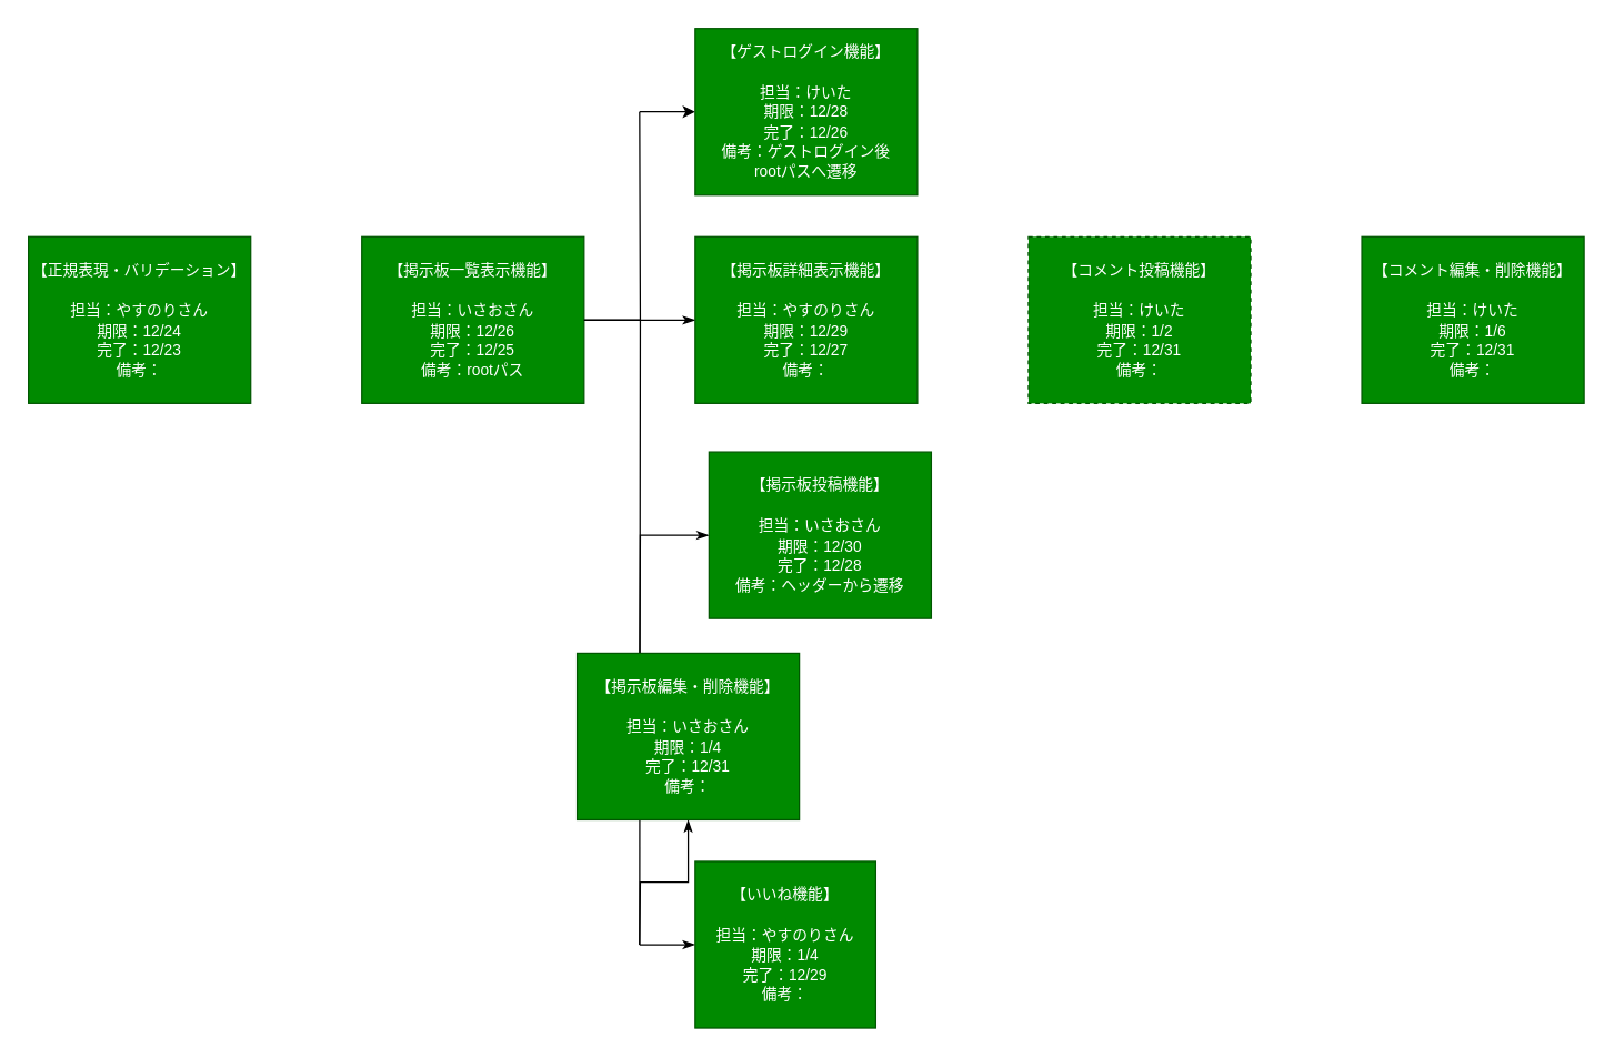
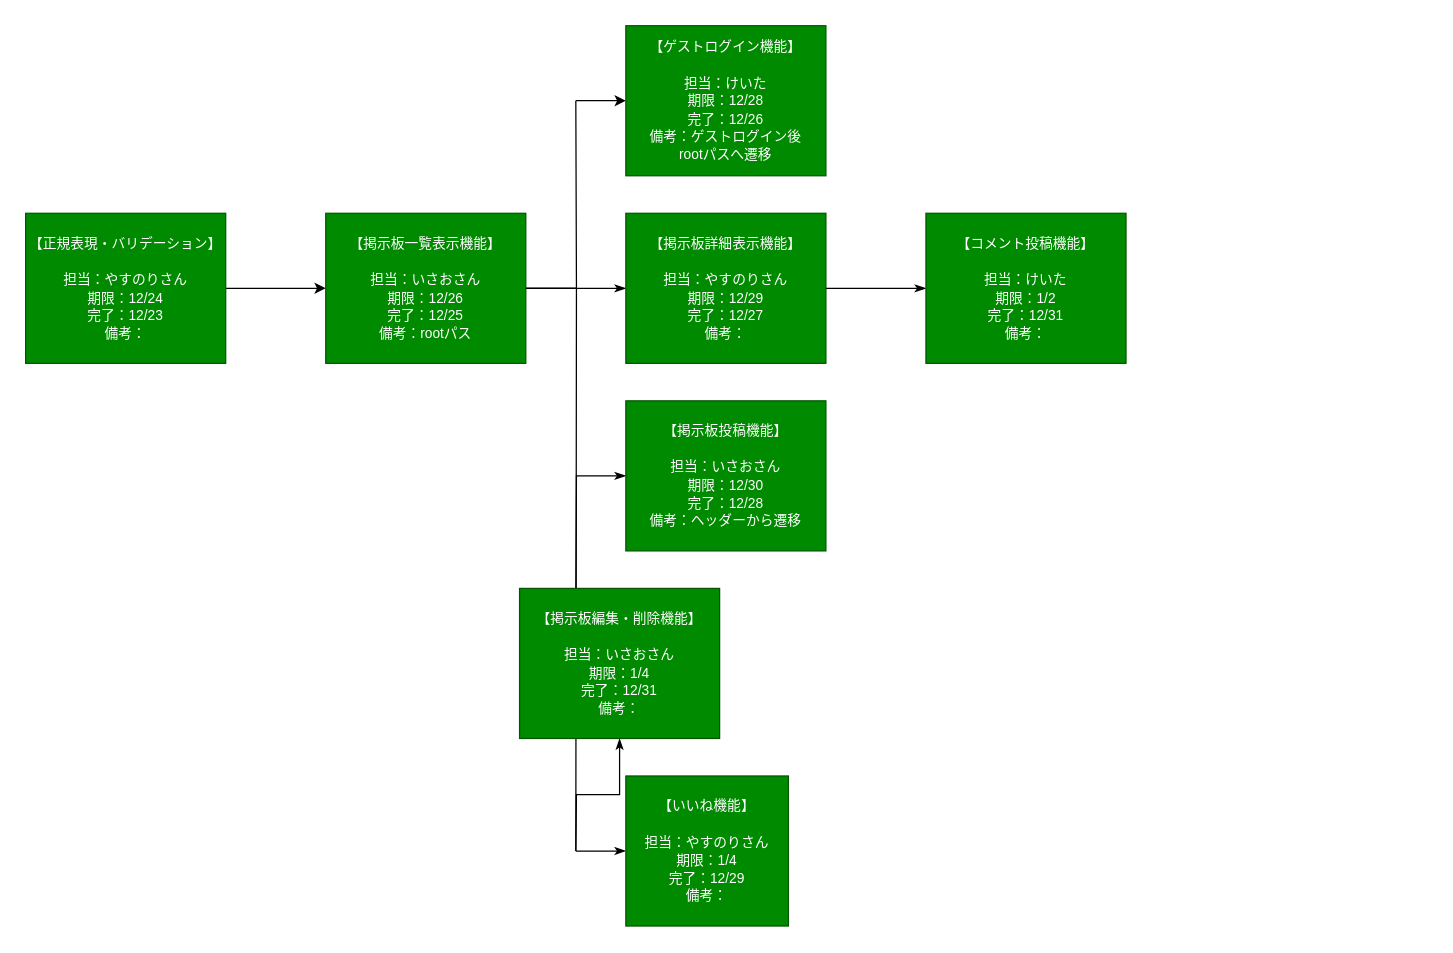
  <mxCell id="0" />
  <mxCell id="1" parent="0" />
+ <mxCell id="2" style="edgeStyle=orthogonalEdgeStyle;rounded=0;orthogonalLoop=1;jettySize=auto;html=1;exitX=1;exitY=0.5;exitDx=0;exitDy=0;entryX=0;entryY=0.5;entryDx=0;entryDy=0;" parent="1" source="3" target="6" edge="1"><mxGeometry relative="1" as="geometry" /></mxCell>
  <mxCell id="3" value="&lt;font style=&quot;font-size: 11px&quot;&gt;【正規表現・バリデーション】&lt;br&gt;&lt;br&gt;担当：やすのりさん&lt;br&gt;期限：12/24&lt;br&gt;完了：12/23&lt;br&gt;備考：&lt;br&gt;&lt;/font&gt;" style="whiteSpace=wrap;html=1;labelPosition=center;verticalLabelPosition=middle;align=center;verticalAlign=middle;labelBackgroundColor=none;fillColor=#008a00;strokeColor=#005700;fontColor=#ffffff;" parent="1" vertex="1"><mxGeometry x="20" y="170" width="160" height="120" as="geometry" /></mxCell>
  <mxCell id="4" style="edgeStyle=orthogonalEdgeStyle;rounded=0;orthogonalLoop=1;jettySize=auto;html=1;exitX=1;exitY=0.5;exitDx=0;exitDy=0;startArrow=none;startFill=0;endArrow=none;endFill=0;" parent="1" source="6" edge="1"><mxGeometry relative="1" as="geometry"><mxPoint x="460" y="80" as="targetPoint" /></mxGeometry></mxCell>
  <mxCell id="5" style="edgeStyle=orthogonalEdgeStyle;rounded=0;orthogonalLoop=1;jettySize=auto;html=1;startArrow=none;startFill=0;endArrow=none;endFill=0;" parent="1" source="6" edge="1"><mxGeometry relative="1" as="geometry"><mxPoint x="460" y="680" as="targetPoint" /></mxGeometry></mxCell>
  <mxCell id="6" value="&lt;font style=&quot;font-size: 11px&quot;&gt;【掲示板一覧表示機能】&lt;br&gt;&lt;br&gt;担当：いさおさん&lt;br&gt;期限：12/26&lt;br&gt;完了：12/25&lt;br&gt;備考：rootパス&lt;br&gt;&lt;/font&gt;" style="whiteSpace=wrap;html=1;labelPosition=center;verticalLabelPosition=middle;align=center;verticalAlign=middle;labelBackgroundColor=none;fillColor=#008a00;strokeColor=#005700;fontColor=#ffffff;" parent="1" vertex="1"><mxGeometry x="260" y="170" width="160" height="120" as="geometry" /></mxCell>
  <mxCell id="7" style="edgeStyle=orthogonalEdgeStyle;rounded=0;orthogonalLoop=1;jettySize=auto;html=1;startArrow=classic;startFill=1;endArrow=none;endFill=0;" parent="1" source="8" edge="1"><mxGeometry relative="1" as="geometry"><mxPoint x="460" y="80" as="targetPoint" /></mxGeometry></mxCell>
  <mxCell id="8" value="&lt;font style=&quot;font-size: 11px&quot;&gt;【ゲストログイン機能】&lt;br&gt;&lt;br&gt;担当：けいた&lt;br&gt;期限：12/28&lt;br&gt;完了：12/26&lt;br&gt;備考：ゲストログイン後&lt;br&gt;rootパスへ遷移&lt;br&gt;&lt;/font&gt;" style="whiteSpace=wrap;html=1;labelPosition=center;verticalLabelPosition=middle;align=center;verticalAlign=middle;labelBackgroundColor=none;fillColor=#008a00;strokeColor=#005700;fontColor=#ffffff;" parent="1" vertex="1"><mxGeometry x="500" y="20" width="160" height="120" as="geometry" /></mxCell>
  <mxCell id="9" style="edgeStyle=orthogonalEdgeStyle;rounded=0;orthogonalLoop=1;jettySize=auto;html=1;startArrow=classicThin;startFill=1;endArrow=none;endFill=0;" parent="1" source="10" edge="1"><mxGeometry relative="1" as="geometry"><mxPoint x="460" y="480" as="targetPoint" /></mxGeometry></mxCell>
- <mxCell id="10" value="&lt;font style=&quot;font-size: 11px&quot;&gt;【掲示板投稿機能】&lt;br&gt;&lt;br&gt;担当：いさおさん&lt;br&gt;期限：12/30&lt;br&gt;完了：12/28&lt;br&gt;備考：ヘッダーから遷移&lt;br&gt;&lt;/font&gt;" style="whiteSpace=wrap;html=1;labelPosition=center;verticalLabelPosition=middle;align=center;verticalAlign=middle;labelBackgroundColor=none;fillColor=#008a00;strokeColor=#005700;fontColor=#ffffff;" parent="1" vertex="1"><mxGeometry x="510" y="325" width="160" height="120" as="geometry" /></mxCell>
+ <mxCell id="10" value="&lt;font style=&quot;font-size: 11px&quot;&gt;【掲示板投稿機能】&lt;br&gt;&lt;br&gt;担当：いさおさん&lt;br&gt;期限：12/30&lt;br&gt;完了：12/28&lt;br&gt;備考：ヘッダーから遷移&lt;br&gt;&lt;/font&gt;" style="whiteSpace=wrap;html=1;labelPosition=center;verticalLabelPosition=middle;align=center;verticalAlign=middle;labelBackgroundColor=none;fillColor=#008a00;strokeColor=#005700;fontColor=#ffffff;" parent="1" vertex="1"><mxGeometry x="500" y="320" width="160" height="120" as="geometry" /></mxCell>
  <mxCell id="11" style="edgeStyle=orthogonalEdgeStyle;rounded=0;orthogonalLoop=1;jettySize=auto;html=1;exitX=0;exitY=0.5;exitDx=0;exitDy=0;startArrow=classicThin;startFill=1;endArrow=none;endFill=0;" parent="1" source="12" edge="1"><mxGeometry relative="1" as="geometry"><mxPoint x="420" y="230" as="targetPoint" /></mxGeometry></mxCell>
  <mxCell id="12" value="&lt;font style=&quot;font-size: 11px&quot;&gt;【掲示板詳細表示機能】&lt;br&gt;&lt;br&gt;担当：やすのりさん&lt;br&gt;期限：12/29&lt;br&gt;完了：12/27&lt;br&gt;備考：&lt;br&gt;&lt;/font&gt;" style="whiteSpace=wrap;html=1;labelPosition=center;verticalLabelPosition=middle;align=center;verticalAlign=middle;labelBackgroundColor=none;fillColor=#008a00;strokeColor=#005700;fontColor=#ffffff;" parent="1" vertex="1"><mxGeometry x="500" y="170" width="160" height="120" as="geometry" /></mxCell>
  <mxCell id="13" style="edgeStyle=orthogonalEdgeStyle;rounded=0;orthogonalLoop=1;jettySize=auto;html=1;startArrow=classicThin;startFill=1;endArrow=none;endFill=0;" parent="1" source="14" edge="1"><mxGeometry relative="1" as="geometry"><mxPoint x="460" y="680" as="targetPoint" /></mxGeometry></mxCell>
  <mxCell id="14" value="&lt;font style=&quot;font-size: 11px&quot;&gt;【掲示板編集・削除機能】&lt;br&gt;&lt;br&gt;担当：いさおさん&lt;br&gt;期限：1/4&lt;br&gt;完了：12/31&lt;br&gt;備考：&lt;br&gt;&lt;/font&gt;" style="whiteSpace=wrap;html=1;labelPosition=center;verticalLabelPosition=middle;align=center;verticalAlign=middle;labelBackgroundColor=none;fillColor=#008a00;strokeColor=#005700;fontColor=#ffffff;" parent="1" vertex="1"><mxGeometry x="415" y="470" width="160" height="120" as="geometry" /></mxCell>
- <mxCell id="16" value="&lt;font style=&quot;font-size: 11px&quot;&gt;【コメント投稿機能】&lt;br&gt;&lt;br&gt;担当：けいた&lt;br&gt;期限：1/2&lt;br&gt;完了：12/31&lt;br&gt;備考：&lt;br&gt;&lt;/font&gt;" style="whiteSpace=wrap;html=1;labelPosition=center;verticalLabelPosition=middle;align=center;verticalAlign=middle;labelBackgroundColor=none;fillColor=#008a00;strokeColor=#005700;fontColor=#ffffff;dashed=1;" parent="1" vertex="1"><mxGeometry x="740" y="170" width="160" height="120" as="geometry" /></mxCell>
- <mxCell id="17" value="&lt;font style=&quot;font-size: 11px&quot;&gt;【コメント編集・削除機能】&lt;br&gt;&lt;br&gt;担当：けいた&lt;br&gt;期限：1/6&lt;br&gt;完了：12/31&lt;br&gt;備考：&lt;br&gt;&lt;/font&gt;" style="whiteSpace=wrap;html=1;labelPosition=center;verticalLabelPosition=middle;align=center;verticalAlign=middle;labelBackgroundColor=none;fillColor=#008a00;strokeColor=#005700;fontColor=#ffffff;" parent="1" vertex="1"><mxGeometry x="980" y="170" width="160" height="120" as="geometry" /></mxCell>
+ <mxCell id="15" style="edgeStyle=orthogonalEdgeStyle;rounded=0;orthogonalLoop=1;jettySize=auto;html=1;entryX=1;entryY=0.5;entryDx=0;entryDy=0;startArrow=classicThin;startFill=1;endArrow=none;endFill=0;" parent="1" source="16" target="12" edge="1"><mxGeometry relative="1" as="geometry" /></mxCell>
+ <mxCell id="16" value="&lt;font style=&quot;font-size: 11px&quot;&gt;【コメント投稿機能】&lt;br&gt;&lt;br&gt;担当：けいた&lt;br&gt;期限：1/2&lt;br&gt;完了：12/31&lt;br&gt;備考：&lt;br&gt;&lt;/font&gt;" style="whiteSpace=wrap;html=1;labelPosition=center;verticalLabelPosition=middle;align=center;verticalAlign=middle;labelBackgroundColor=none;fillColor=#008a00;strokeColor=#005700;fontColor=#ffffff;" parent="1" vertex="1"><mxGeometry x="740" y="170" width="160" height="120" as="geometry" /></mxCell>
  <mxCell id="18" style="edgeStyle=orthogonalEdgeStyle;rounded=0;orthogonalLoop=1;jettySize=auto;html=1;exitX=0;exitY=0.5;exitDx=0;exitDy=0;startArrow=classicThin;startFill=1;endArrow=none;endFill=0;" parent="1" source="19" edge="1"><mxGeometry relative="1" as="geometry"><mxPoint x="460" y="680" as="targetPoint" /></mxGeometry></mxCell>
  <mxCell id="19" value="&lt;font style=&quot;font-size: 11px&quot;&gt;【いいね機能】&lt;br&gt;&lt;br&gt;担当：やすのりさん&lt;br&gt;期限：1/4&lt;br&gt;完了：12/29&lt;br&gt;備考：&lt;br&gt;&lt;/font&gt;" style="whiteSpace=wrap;html=1;labelPosition=center;verticalLabelPosition=middle;align=center;verticalAlign=middle;labelBackgroundColor=none;fillColor=#008a00;strokeColor=#005700;fontColor=#ffffff;" parent="1" vertex="1"><mxGeometry x="500" y="620" width="130" height="120" as="geometry" /></mxCell>
